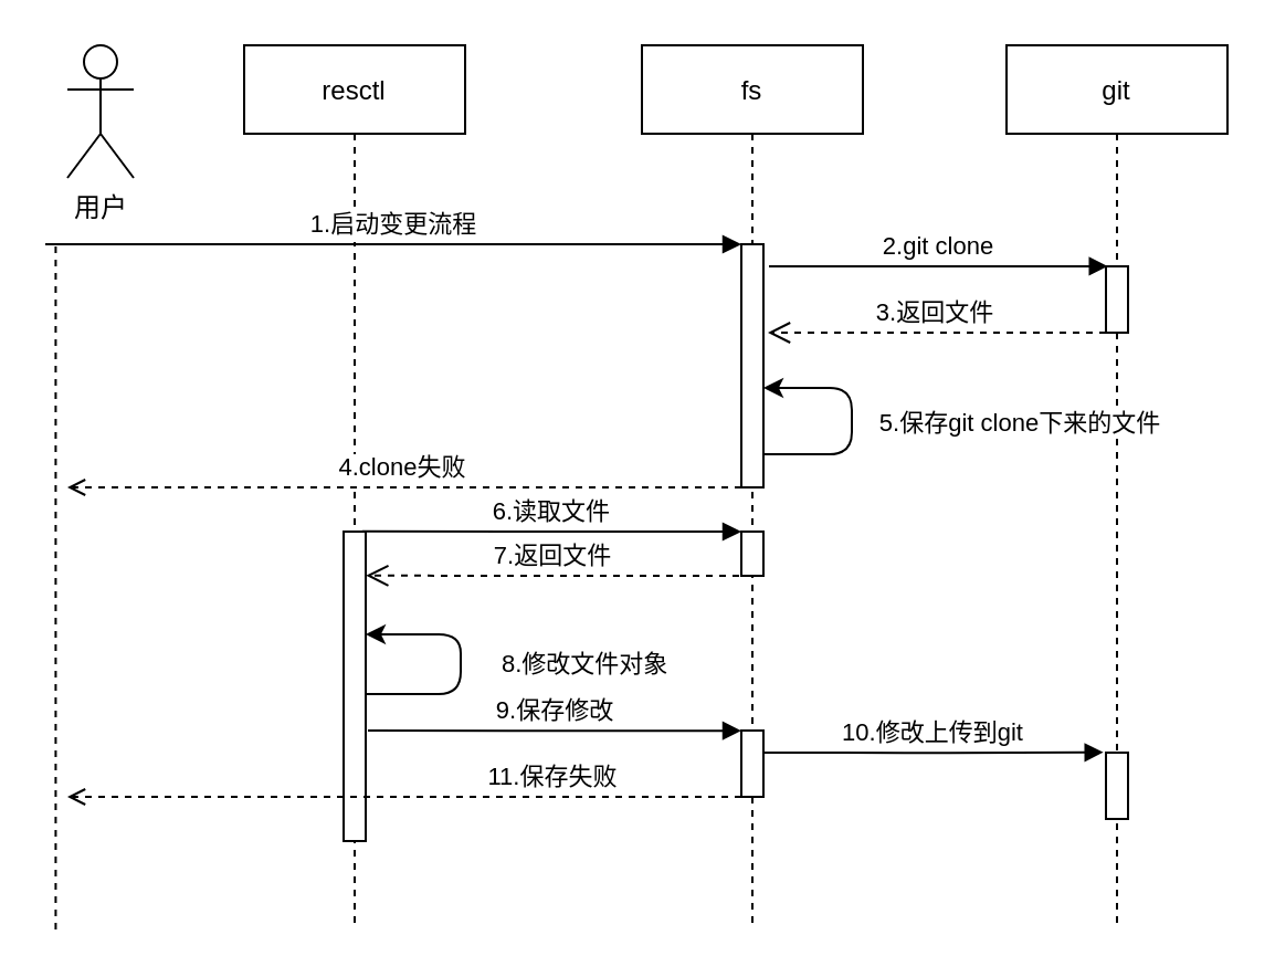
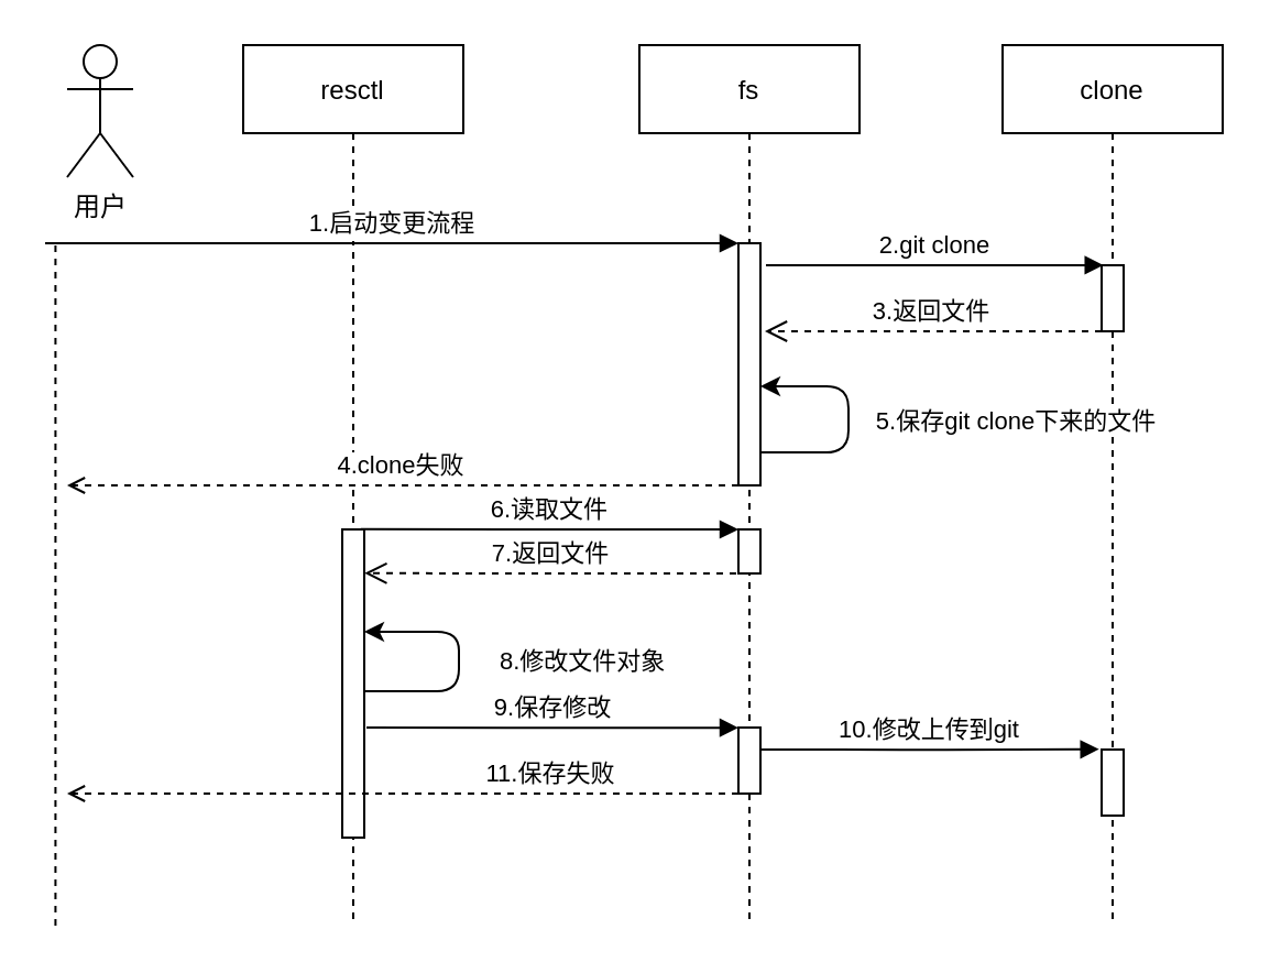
  <mxCell id="0" />
  <mxCell id="1" parent="0" />
  <mxCell id="2" value="resctl" style="shape=umlLifeline;perimeter=lifelinePerimeter;container=1;collapsible=0;recursiveResize=0;rounded=0;shadow=0;strokeWidth=1;" parent="1" vertex="1"><mxGeometry x="110" y="20" width="100" height="400" as="geometry" /></mxCell>
  <mxCell id="3" value="" style="points=[];perimeter=orthogonalPerimeter;rounded=0;shadow=0;strokeWidth=1;" vertex="1" parent="2"><mxGeometry x="45" y="220" width="10" height="140" as="geometry" /></mxCell>
  <mxCell id="4" value="" style="edgeStyle=segmentEdgeStyle;endArrow=classic;html=1;" edge="1" parent="2"><mxGeometry width="50" height="50" relative="1" as="geometry"><mxPoint x="55" y="293.49" as="sourcePoint" /><mxPoint x="55" y="266.49" as="targetPoint" /><Array as="points"><mxPoint x="98" y="293.49" /><mxPoint x="98" y="266.49" /></Array></mxGeometry></mxCell>
  <mxCell id="5" value="&amp;nbsp; 8.修改文件对象" style="edgeLabel;html=1;align=center;verticalAlign=middle;resizable=0;points=[];" vertex="1" connectable="0" parent="4"><mxGeometry x="-0.013" y="1" relative="1" as="geometry"><mxPoint x="53" y="-1" as="offset" /></mxGeometry></mxCell>
  <mxCell id="6" value="fs" style="shape=umlLifeline;perimeter=lifelinePerimeter;container=1;collapsible=0;recursiveResize=0;rounded=0;shadow=0;strokeWidth=1;" parent="1" vertex="1"><mxGeometry x="290" y="20" width="100" height="400" as="geometry" /></mxCell>
  <mxCell id="7" value="用户" style="shape=umlActor;verticalLabelPosition=bottom;verticalAlign=top;html=1;outlineConnect=0;" vertex="1" parent="1"><mxGeometry x="30" y="20" width="30" height="60" as="geometry" /></mxCell>
  <mxCell id="8" value="3.返回文件" style="verticalAlign=bottom;endArrow=open;dashed=1;endSize=8;shadow=0;strokeWidth=1;" edge="1" parent="1" source="15"><mxGeometry relative="1" as="geometry"><mxPoint x="347" y="150" as="targetPoint" /><mxPoint x="410" y="169.71" as="sourcePoint" /><Array as="points"><mxPoint x="400" y="150" /></Array></mxGeometry></mxCell>
  <mxCell id="9" value="" style="endArrow=none;dashed=1;html=1;" edge="1" parent="1"><mxGeometry width="50" height="50" relative="1" as="geometry"><mxPoint x="24.71" y="420" as="sourcePoint" /><mxPoint x="24.71" y="110" as="targetPoint" /></mxGeometry></mxCell>
  <mxCell id="10" value="1.启动变更流程" style="verticalAlign=bottom;endArrow=block;shadow=0;strokeWidth=1;" edge="1" parent="1" target="11"><mxGeometry relative="1" as="geometry"><mxPoint x="20" y="110" as="sourcePoint" /><mxPoint x="205" y="110" as="targetPoint" /></mxGeometry></mxCell>
  <mxCell id="11" value="" style="points=[];perimeter=orthogonalPerimeter;rounded=0;shadow=0;strokeWidth=1;" vertex="1" parent="1"><mxGeometry x="335" y="110" width="10" height="110" as="geometry" /></mxCell>
- <mxCell id="12" value="git" style="shape=umlLifeline;perimeter=lifelinePerimeter;container=1;collapsible=0;recursiveResize=0;rounded=0;shadow=0;strokeWidth=1;" vertex="1" parent="1"><mxGeometry x="455" y="20" width="100" height="400" as="geometry" /></mxCell>
+ <mxCell id="12" value="clone" style="shape=umlLifeline;perimeter=lifelinePerimeter;container=1;collapsible=0;recursiveResize=0;rounded=0;shadow=0;strokeWidth=1;" vertex="1" parent="1"><mxGeometry x="455" y="20" width="100" height="400" as="geometry" /></mxCell>
  <mxCell id="13" value="" style="points=[];perimeter=orthogonalPerimeter;rounded=0;shadow=0;strokeWidth=1;" vertex="1" parent="12"><mxGeometry x="45" y="320" width="10" height="30" as="geometry" /></mxCell>
  <mxCell id="14" value="2.git clone" style="verticalAlign=bottom;endArrow=block;shadow=0;strokeWidth=1;entryX=0.086;entryY=-0.001;entryDx=0;entryDy=0;entryPerimeter=0;" edge="1" parent="1" target="15"><mxGeometry relative="1" as="geometry"><mxPoint x="347.5" y="120" as="sourcePoint" /><mxPoint x="462.5" y="120" as="targetPoint" /></mxGeometry></mxCell>
  <mxCell id="15" value="" style="points=[];perimeter=orthogonalPerimeter;rounded=0;shadow=0;strokeWidth=1;" vertex="1" parent="1"><mxGeometry x="500" y="120" width="10" height="30" as="geometry" /></mxCell>
  <mxCell id="16" value="" style="edgeStyle=segmentEdgeStyle;endArrow=classic;html=1;" edge="1" parent="1"><mxGeometry width="50" height="50" relative="1" as="geometry"><mxPoint x="345" y="204.99" as="sourcePoint" /><mxPoint x="345" y="174.99" as="targetPoint" /><Array as="points"><mxPoint x="385" y="204.99" /><mxPoint x="385" y="174.99" /></Array></mxGeometry></mxCell>
  <mxCell id="17" value="5.保存git clone下来的文件" style="edgeLabel;html=1;align=center;verticalAlign=middle;resizable=0;points=[];" vertex="1" connectable="0" parent="16"><mxGeometry x="-0.013" y="1" relative="1" as="geometry"><mxPoint x="76" y="-1" as="offset" /></mxGeometry></mxCell>
  <mxCell id="18" value="4.clone失败" style="verticalAlign=bottom;endArrow=open;shadow=0;strokeWidth=1;dashed=1;" edge="1" parent="1"><mxGeometry relative="1" as="geometry"><mxPoint x="335" y="220" as="sourcePoint" /><mxPoint x="30" y="220" as="targetPoint" /></mxGeometry></mxCell>
  <mxCell id="19" value="" style="points=[];perimeter=orthogonalPerimeter;rounded=0;shadow=0;strokeWidth=1;" vertex="1" parent="1"><mxGeometry x="335" y="240" width="10" height="20" as="geometry" /></mxCell>
  <mxCell id="20" value="6.读取文件" style="verticalAlign=bottom;endArrow=block;shadow=0;strokeWidth=1;exitX=0.843;exitY=-0.001;exitDx=0;exitDy=0;exitPerimeter=0;" edge="1" parent="1" source="3"><mxGeometry relative="1" as="geometry"><mxPoint x="170" y="240" as="sourcePoint" /><mxPoint x="335" y="240" as="targetPoint" /><Array as="points"><mxPoint x="240" y="240" /></Array></mxGeometry></mxCell>
  <mxCell id="21" value="7.返回文件" style="verticalAlign=bottom;endArrow=open;dashed=1;endSize=8;shadow=0;strokeWidth=1;entryX=1.014;entryY=0.142;entryDx=0;entryDy=0;entryPerimeter=0;" edge="1" parent="1" target="3"><mxGeometry relative="1" as="geometry"><mxPoint x="170" y="260" as="targetPoint" /><mxPoint x="334" y="260" as="sourcePoint" /><Array as="points"><mxPoint x="223" y="260" /></Array></mxGeometry></mxCell>
  <mxCell id="22" value="" style="points=[];perimeter=orthogonalPerimeter;rounded=0;shadow=0;strokeWidth=1;" vertex="1" parent="1"><mxGeometry x="335" y="330" width="10" height="30" as="geometry" /></mxCell>
  <mxCell id="23" value="9.保存修改" style="verticalAlign=bottom;endArrow=block;shadow=0;strokeWidth=1;" edge="1" parent="1"><mxGeometry relative="1" as="geometry"><mxPoint x="166" y="330" as="sourcePoint" /><mxPoint x="335" y="330.11" as="targetPoint" /><Array as="points"><mxPoint x="240" y="330.11" /></Array></mxGeometry></mxCell>
  <mxCell id="24" value="10.修改上传到git" style="verticalAlign=bottom;endArrow=block;shadow=0;strokeWidth=1;entryX=-0.114;entryY=-0.005;entryDx=0;entryDy=0;entryPerimeter=0;" edge="1" parent="1" target="13"><mxGeometry relative="1" as="geometry"><mxPoint x="345" y="340" as="sourcePoint" /><mxPoint x="490" y="340" as="targetPoint" /><Array as="points"><mxPoint x="419" y="340.11" /></Array></mxGeometry></mxCell>
  <mxCell id="25" value="11.保存失败" style="verticalAlign=bottom;endArrow=open;shadow=0;strokeWidth=1;dashed=1;" edge="1" parent="1"><mxGeometry x="-0.443" relative="1" as="geometry"><mxPoint x="335" y="360" as="sourcePoint" /><mxPoint x="30" y="360" as="targetPoint" /><mxPoint as="offset" /></mxGeometry></mxCell>
